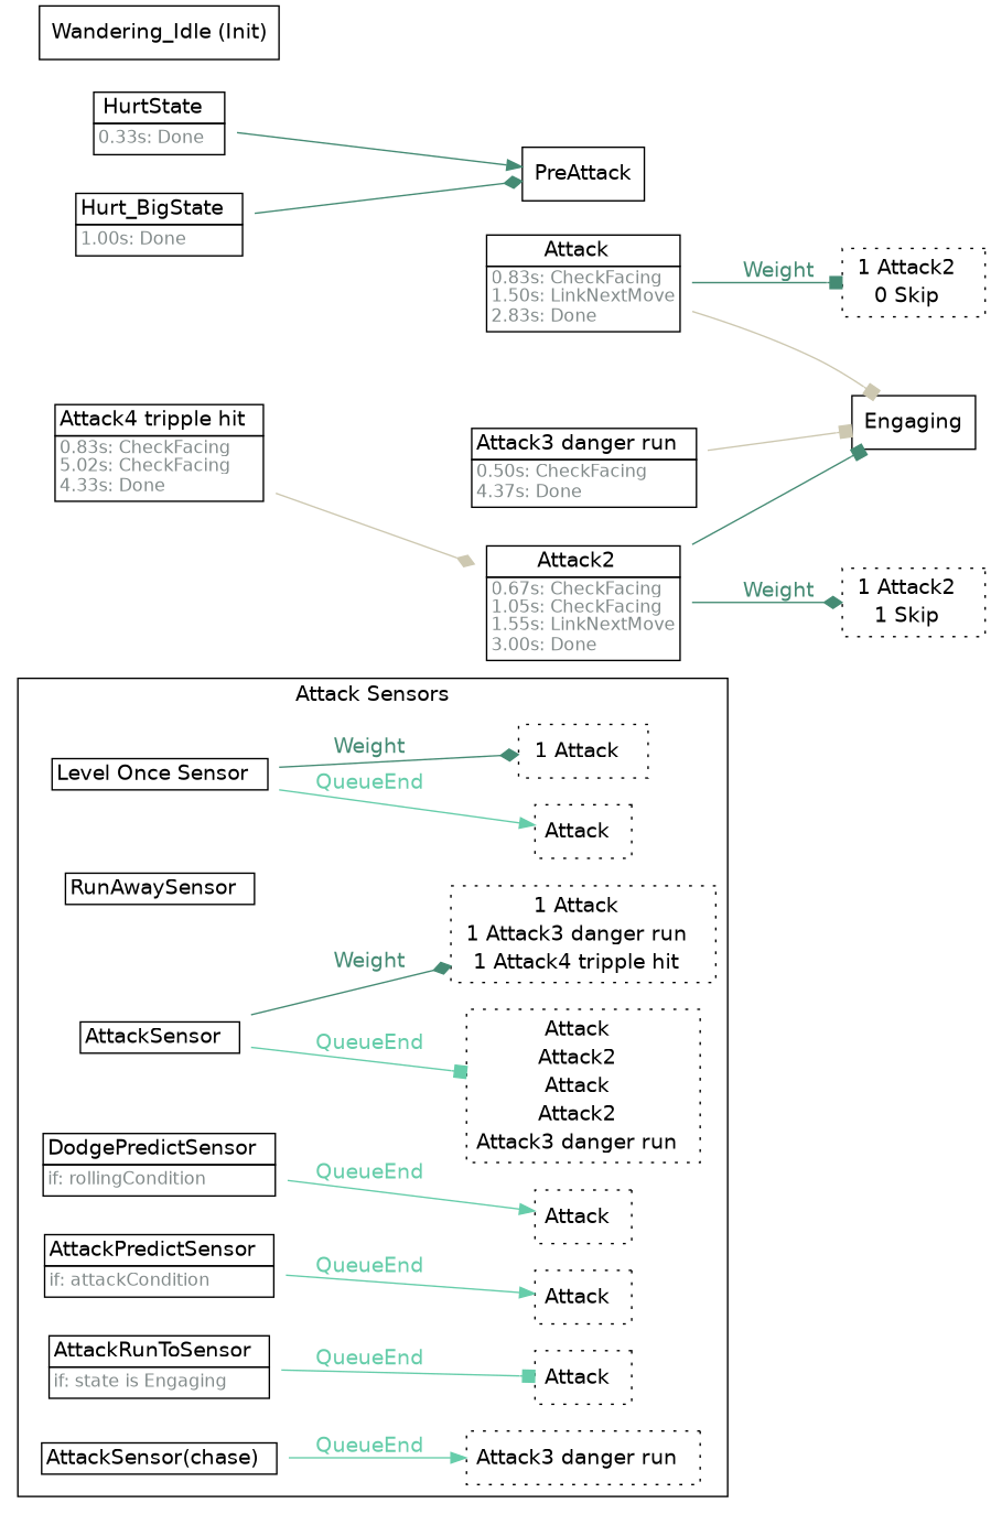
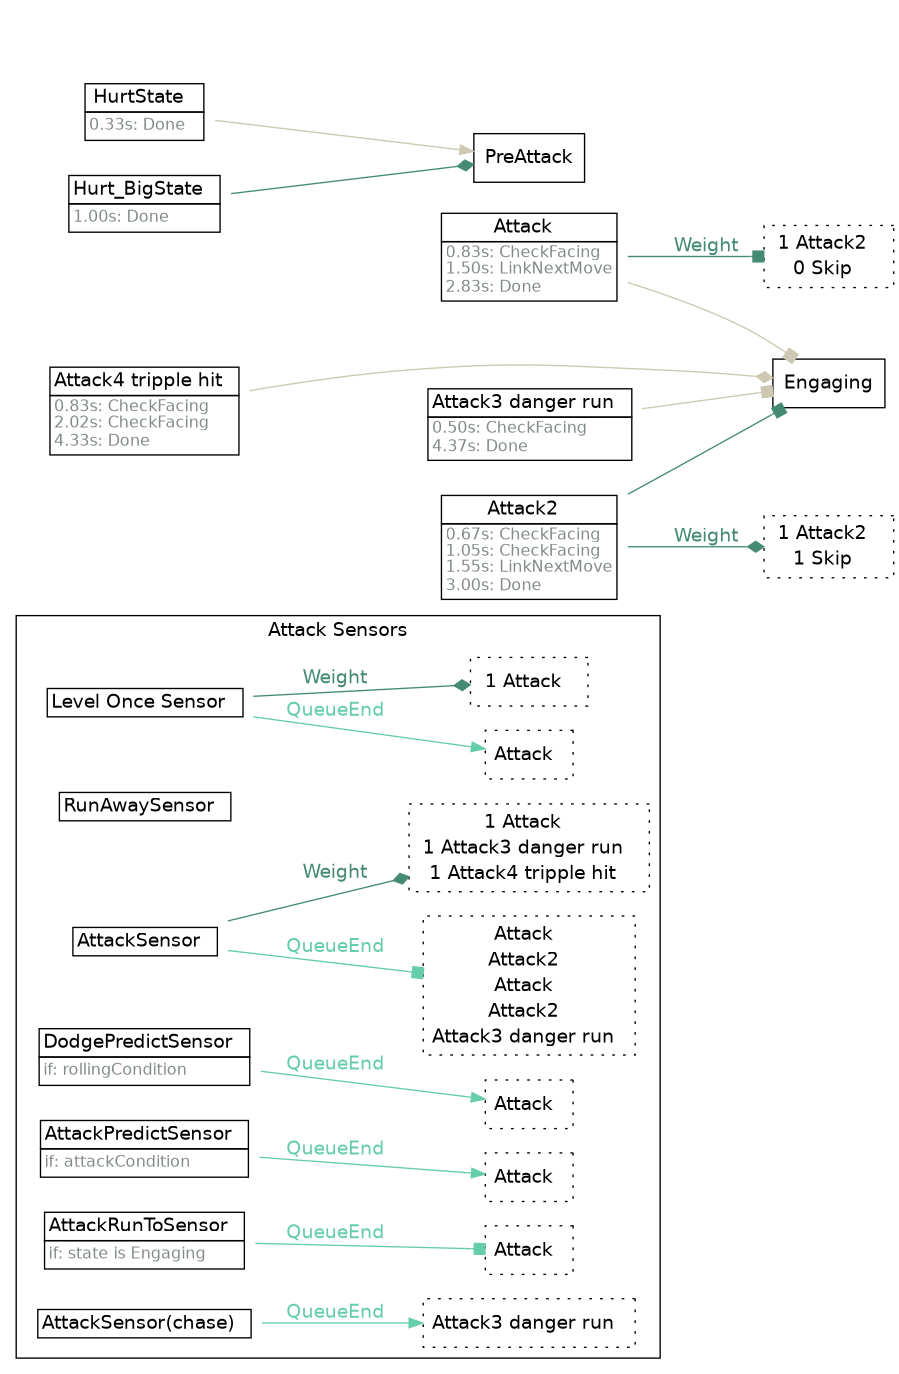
  strict digraph {
    rankdir=LR
    node [fontname=Helvetica shape=plaintext]
    edge [arrowhead=box color=aquamarine3 fontcolor=aquamarine3 fontname=Helvetica]
    n1 [label=<<TABLE border="0" cellspacing="0" cellborder="1" cellpadding="2"><TR><TD>Level Once Sensor  </TD></TR></TABLE>>]
    n2 [label=<<TABLE border="0" cellspacing="0" cellborder="0" cellpadding="2"><TR><TD>Attack  </TD></TR></TABLE>> margin=0.05 shape=box style=dotted]
    n3 [label=<<TABLE border="0" cellspacing="0" cellborder="0" cellpadding="2"><TR><TD>1 Attack  </TD></TR></TABLE>> shape=box style=dotted]
    n4 [label=<<TABLE border="0" cellspacing="0" cellborder="1" cellpadding="2"><TR><TD>RunAwaySensor  </TD></TR></TABLE>>]
    n5 [label=<<TABLE border="0" cellspacing="0" cellborder="1" cellpadding="2"><TR><TD>AttackSensor  </TD></TR></TABLE>>]
    n6 [label=<<TABLE border="0" cellspacing="0" cellborder="0" cellpadding="2"><TR><TD>Attack  </TD></TR><TR><TD>Attack2  </TD></TR><TR><TD>Attack  </TD></TR><TR><TD>Attack2  </TD></TR><TR><TD>Attack3 danger run  </TD></TR></TABLE>> margin=0.05 shape=box style=dotted]
    n7 [label=<<TABLE border="0" cellspacing="0" cellborder="0" cellpadding="2"><TR><TD>1 Attack  </TD></TR><TR><TD>1 Attack3 danger run  </TD></TR><TR><TD>1 Attack4 tripple hit  </TD></TR></TABLE>> shape=box style=dotted]
    n8 [label=<<TABLE border="0" cellspacing="0" cellborder="1" cellpadding="2"><TR><TD>DodgePredictSensor  </TD></TR><TR><TD align="left" balign="left"><FONT point-size="12" color="azure4">if: rollingCondition</FONT>  </TD></TR></TABLE>>]
    n9 [label=<<TABLE border="0" cellspacing="0" cellborder="0" cellpadding="2"><TR><TD>Attack  </TD></TR></TABLE>> margin=0.05 shape=box style=dotted]
    n10 [label=<<TABLE border="0" cellspacing="0" cellborder="1" cellpadding="2"><TR><TD>AttackPredictSensor  </TD></TR><TR><TD align="left" balign="left"><FONT point-size="12" color="azure4">if: attackCondition</FONT>  </TD></TR></TABLE>>]
    n11 [label=<<TABLE border="0" cellspacing="0" cellborder="0" cellpadding="2"><TR><TD>Attack  </TD></TR></TABLE>> margin=0.05 shape=box style=dotted]
    n12 [label=<<TABLE border="0" cellspacing="0" cellborder="1" cellpadding="2"><TR><TD>AttackRunToSensor  </TD></TR><TR><TD align="left" balign="left"><FONT point-size="12" color="azure4">if: state is Engaging</FONT>  </TD></TR></TABLE>>]
    n13 [label=<<TABLE border="0" cellspacing="0" cellborder="0" cellpadding="2"><TR><TD>Attack  </TD></TR></TABLE>> margin=0.05 shape=box style=dotted]
    n14 [label=<<TABLE border="0" cellspacing="0" cellborder="1" cellpadding="2"><TR><TD>AttackSensor(chase)  </TD></TR></TABLE>>]
    n15 [label=<<TABLE border="0" cellspacing="0" cellborder="0" cellpadding="2"><TR><TD>Attack3 danger run  </TD></TR></TABLE>> margin=0.05 shape=box style=dotted]
    n16 [label=<<TABLE border="0" cellspacing="0" cellborder="1" cellpadding="2"><TR><TD>Attack  </TD></TR><TR><TD align="left" balign="left"><FONT point-size="12" color="azure4">0.83s: CheckFacing<br/>1.50s: LinkNextMove<br/>2.83s: Done</FONT>  </TD></TR></TABLE>>]
    Engaging [shape=box]
    n18 [label=<<TABLE border="0" cellspacing="0" cellborder="0" cellpadding="2"><TR><TD>1 Attack2  </TD></TR><TR><TD>0 Skip  </TD></TR></TABLE>> shape=box style=dotted]
    n19 [label=<<TABLE border="0" cellspacing="0" cellborder="1" cellpadding="2"><TR><TD>Attack2  </TD></TR><TR><TD align="left" balign="left"><FONT point-size="12" color="azure4">0.67s: CheckFacing<br/>1.05s: CheckFacing<br/>1.55s: LinkNextMove<br/>3.00s: Done</FONT>  </TD></TR></TABLE>>]
    n20 [label=<<TABLE border="0" cellspacing="0" cellborder="0" cellpadding="2"><TR><TD>1 Attack2  </TD></TR><TR><TD>1 Skip  </TD></TR></TABLE>> shape=box style=dotted]
    n21 [label=<<TABLE border="0" cellspacing="0" cellborder="1" cellpadding="2"><TR><TD>Attack3 danger run  </TD></TR><TR><TD align="left" balign="left"><FONT point-size="12" color="azure4">0.50s: CheckFacing<br/>4.37s: Done</FONT>  </TD></TR></TABLE>>]
-   n22 [label=<<TABLE border="0" cellspacing="0" cellborder="1" cellpadding="2"><TR><TD>Attack4 tripple hit  </TD></TR><TR><TD align="left" balign="left"><FONT point-size="12" color="azure4">0.83s: CheckFacing<br/>5.02s: CheckFacing<br/>4.33s: Done</FONT>  </TD></TR></TABLE>>]
+   n22 [label=<<TABLE border="0" cellspacing="0" cellborder="1" cellpadding="2"><TR><TD>Attack4 tripple hit  </TD></TR><TR><TD align="left" balign="left"><FONT point-size="12" color="azure4">0.83s: CheckFacing<br/>2.02s: CheckFacing<br/>4.33s: Done</FONT>  </TD></TR></TABLE>>]
    n23 [label=<<TABLE border="0" cellspacing="0" cellborder="1" cellpadding="2"><TR><TD>HurtState  </TD></TR><TR><TD align="left" balign="left"><FONT point-size="12" color="azure4">0.33s: Done</FONT>  </TD></TR></TABLE>>]
    PreAttack [shape=box]
    n25 [label=<<TABLE border="0" cellspacing="0" cellborder="1" cellpadding="2"><TR><TD>Hurt_BigState  </TD></TR><TR><TD align="left" balign="left"><FONT point-size="12" color="azure4">1.00s: Done</FONT>  </TD></TR></TABLE>>]
-   n26 [label="Wandering_Idle (Init)" shape=box]
    subgraph cluster_1 {
      fontname=Helvetica
      label="Attack Sensors"
      rank=sink
      n1
      n2
      n3
      n4
      n5
      n6
      n7
      n8
      n9
      n10
      n11
      n12
      n13
      n14
      n15
    }
    n1 -> n2 [arrowhead=normal label=QueueEnd]
    n1 -> n3 [arrowhead=diamond color=aquamarine4 fontcolor=aquamarine4 label=Weight]
    n5 -> n6 [label=QueueEnd]
    n5 -> n7 [arrowhead=diamond color=aquamarine4 fontcolor=aquamarine4 label=Weight]
    n8 -> n9 [arrowhead=normal label=QueueEnd]
    n10 -> n11 [arrowhead=normal label=QueueEnd]
    n12 -> n13 [label=QueueEnd]
    n14 -> n15 [arrowhead=normal label=QueueEnd]
    n16 -> Engaging [color=cornsilk3 fontcolor=cornsilk3]
    n16 -> n18 [color=aquamarine4 fontcolor=aquamarine4 label=Weight]
    n19 -> Engaging [color=aquamarine4 fontcolor=cornsilk3]
    n19 -> n20 [arrowhead=diamond color=aquamarine4 fontcolor=aquamarine4 label=Weight]
    n21 -> Engaging [color=cornsilk3 fontcolor=cornsilk3]
-   n22 -> n19 [arrowhead=diamond color=cornsilk3 fontcolor=cornsilk3]
-   n23 -> PreAttack [arrowhead=normal color=aquamarine4 fontcolor=cornsilk3]
+   n22 -> Engaging [arrowhead=diamond color=cornsilk3 fontcolor=cornsilk3]
+   n23 -> PreAttack [arrowhead=normal color=cornsilk3 fontcolor=cornsilk3]
    n25 -> PreAttack [arrowhead=diamond color=aquamarine4 fontcolor=cornsilk3]
  }
